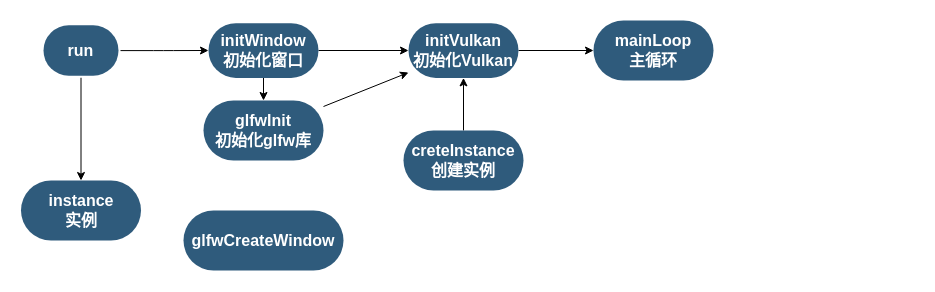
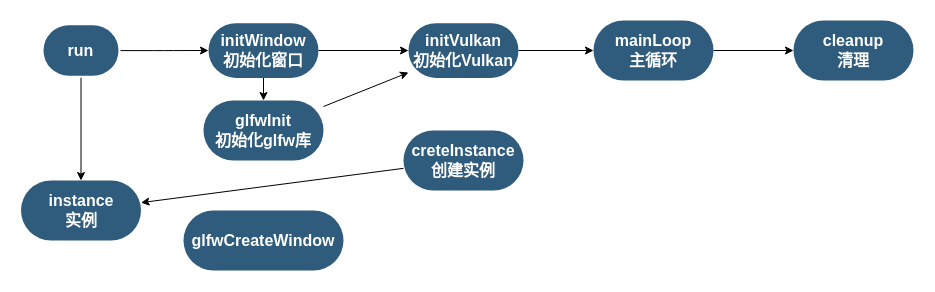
  <mxCell id="0" />
  <mxCell id="1" parent="0" />
  <mxCell id="2" value="" style="edgeStyle=orthogonalEdgeStyle;rounded=1;orthogonalLoop=1;jettySize=auto;html=1;" edge="1" parent="1" source="4" target="7"><mxGeometry relative="1" as="geometry" /></mxCell>
  <mxCell id="3" style="edgeStyle=none;rounded=1;orthogonalLoop=1;jettySize=auto;html=1;" edge="1" parent="1" source="4" target="15"><mxGeometry relative="1" as="geometry" /></mxCell>
  <mxCell id="4" value="&lt;span style=&quot;&quot;&gt;run&lt;/span&gt;" style="rounded=1;whiteSpace=wrap;html=1;shadow=0;labelBackgroundColor=none;strokeColor=none;strokeWidth=3;fillColor=#2F5B7C;fontFamily=Helvetica;fontSize=16;fontColor=#FFFFFF;align=center;fontStyle=1;spacing=5;arcSize=50;perimeterSpacing=2;" parent="1" vertex="1"><mxGeometry x="43" y="24.76" width="75" height="50.5" as="geometry" /></mxCell>
  <mxCell id="5" value="" style="edgeStyle=orthogonalEdgeStyle;rounded=1;orthogonalLoop=1;jettySize=auto;html=1;" edge="1" parent="1" source="7" target="9"><mxGeometry relative="1" as="geometry" /></mxCell>
  <mxCell id="6" value="" style="edgeStyle=none;rounded=1;orthogonalLoop=1;jettySize=auto;html=1;" edge="1" parent="1" source="7" target="17"><mxGeometry relative="1" as="geometry" /></mxCell>
  <mxCell id="7" value="&lt;span style=&quot;&quot;&gt;initWindow&lt;br&gt;初始化窗口&lt;br&gt;&lt;/span&gt;" style="whiteSpace=wrap;html=1;fontSize=16;fillColor=#2F5B7C;strokeColor=none;fontColor=#FFFFFF;rounded=1;shadow=0;labelBackgroundColor=none;strokeWidth=3;fontStyle=1;spacing=5;arcSize=50;" vertex="1" parent="1"><mxGeometry x="208" y="22.63" width="110" height="54.75" as="geometry" /></mxCell>
  <mxCell id="8" value="" style="edgeStyle=orthogonalEdgeStyle;rounded=1;orthogonalLoop=1;jettySize=auto;html=1;" edge="1" parent="1" source="9" target="11"><mxGeometry relative="1" as="geometry" /></mxCell>
  <mxCell id="9" value="&lt;span style=&quot;&quot;&gt;initVulkan&lt;br&gt;初始化Vulkan&lt;/span&gt;" style="whiteSpace=wrap;html=1;fontSize=16;fillColor=#2F5B7C;strokeColor=none;fontColor=#FFFFFF;rounded=1;shadow=0;labelBackgroundColor=none;strokeWidth=3;fontStyle=1;spacing=5;arcSize=50;" vertex="1" parent="1"><mxGeometry x="408" y="22.63" width="110" height="54.75" as="geometry" /></mxCell>
+ <mxCell id="10" value="" style="edgeStyle=orthogonalEdgeStyle;rounded=1;orthogonalLoop=1;jettySize=auto;html=1;" edge="1" parent="1" source="11" target="12"><mxGeometry relative="1" as="geometry" /></mxCell>
  <mxCell id="11" value="mainLoop&lt;br&gt;主循环" style="whiteSpace=wrap;html=1;fontSize=16;fillColor=#2F5B7C;strokeColor=none;fontColor=#FFFFFF;rounded=1;shadow=0;labelBackgroundColor=none;strokeWidth=3;fontStyle=1;spacing=5;arcSize=50;" vertex="1" parent="1"><mxGeometry x="593" y="20.005" width="120" height="60" as="geometry" /></mxCell>
- <mxCell id="13" value="" style="edgeStyle=none;rounded=1;orthogonalLoop=1;jettySize=auto;html=1;" edge="1" parent="1" source="14" target="9"><mxGeometry relative="1" as="geometry" /></mxCell>
+ <mxCell id="12" value="cleanup&lt;br&gt;清理" style="whiteSpace=wrap;html=1;fontSize=16;fillColor=#2F5B7C;strokeColor=none;fontColor=#FFFFFF;rounded=1;shadow=0;labelBackgroundColor=none;strokeWidth=3;fontStyle=1;spacing=5;arcSize=50;" vertex="1" parent="1"><mxGeometry x="793" y="20.005" width="120" height="60" as="geometry" /></mxCell>
+ <mxCell id="13" value="" style="edgeStyle=none;rounded=1;orthogonalLoop=1;jettySize=auto;html=1;" edge="1" parent="1" source="14" target="15"><mxGeometry relative="1" as="geometry" /></mxCell>
  <mxCell id="14" value="creteInstance&lt;br&gt;创建实例" style="whiteSpace=wrap;html=1;fontSize=16;fillColor=#2F5B7C;strokeColor=none;fontColor=#FFFFFF;rounded=1;shadow=0;labelBackgroundColor=none;strokeWidth=3;fontStyle=1;spacing=5;arcSize=50;" vertex="1" parent="1"><mxGeometry x="403" y="130" width="120" height="60" as="geometry" /></mxCell>
  <mxCell id="15" value="instance&lt;br&gt;实例" style="whiteSpace=wrap;html=1;fontSize=16;fillColor=#2F5B7C;strokeColor=none;fontColor=#FFFFFF;rounded=1;shadow=0;labelBackgroundColor=none;strokeWidth=3;fontStyle=1;spacing=5;arcSize=50;" vertex="1" parent="1"><mxGeometry x="20.5" y="180" width="120" height="60" as="geometry" /></mxCell>
  <mxCell id="16" value="" style="edgeStyle=none;rounded=1;orthogonalLoop=1;jettySize=auto;html=1;" edge="1" parent="1" source="17" target="9"><mxGeometry relative="1" as="geometry" /></mxCell>
  <mxCell id="17" value="glfwInit&lt;br&gt;初始化glfw库" style="whiteSpace=wrap;html=1;fontSize=16;fillColor=#2F5B7C;strokeColor=none;fontColor=#FFFFFF;rounded=1;shadow=0;labelBackgroundColor=none;strokeWidth=3;fontStyle=1;spacing=5;arcSize=50;" vertex="1" parent="1"><mxGeometry x="203" y="99.995" width="120" height="60" as="geometry" /></mxCell>
  <mxCell id="18" value="glfwCreateWindow" style="whiteSpace=wrap;html=1;fontSize=16;fillColor=#2F5B7C;strokeColor=none;fontColor=#FFFFFF;rounded=1;shadow=0;labelBackgroundColor=none;strokeWidth=3;fontStyle=1;spacing=5;arcSize=50;" vertex="1" parent="1"><mxGeometry x="183" y="210" width="160" height="60" as="geometry" /></mxCell>
